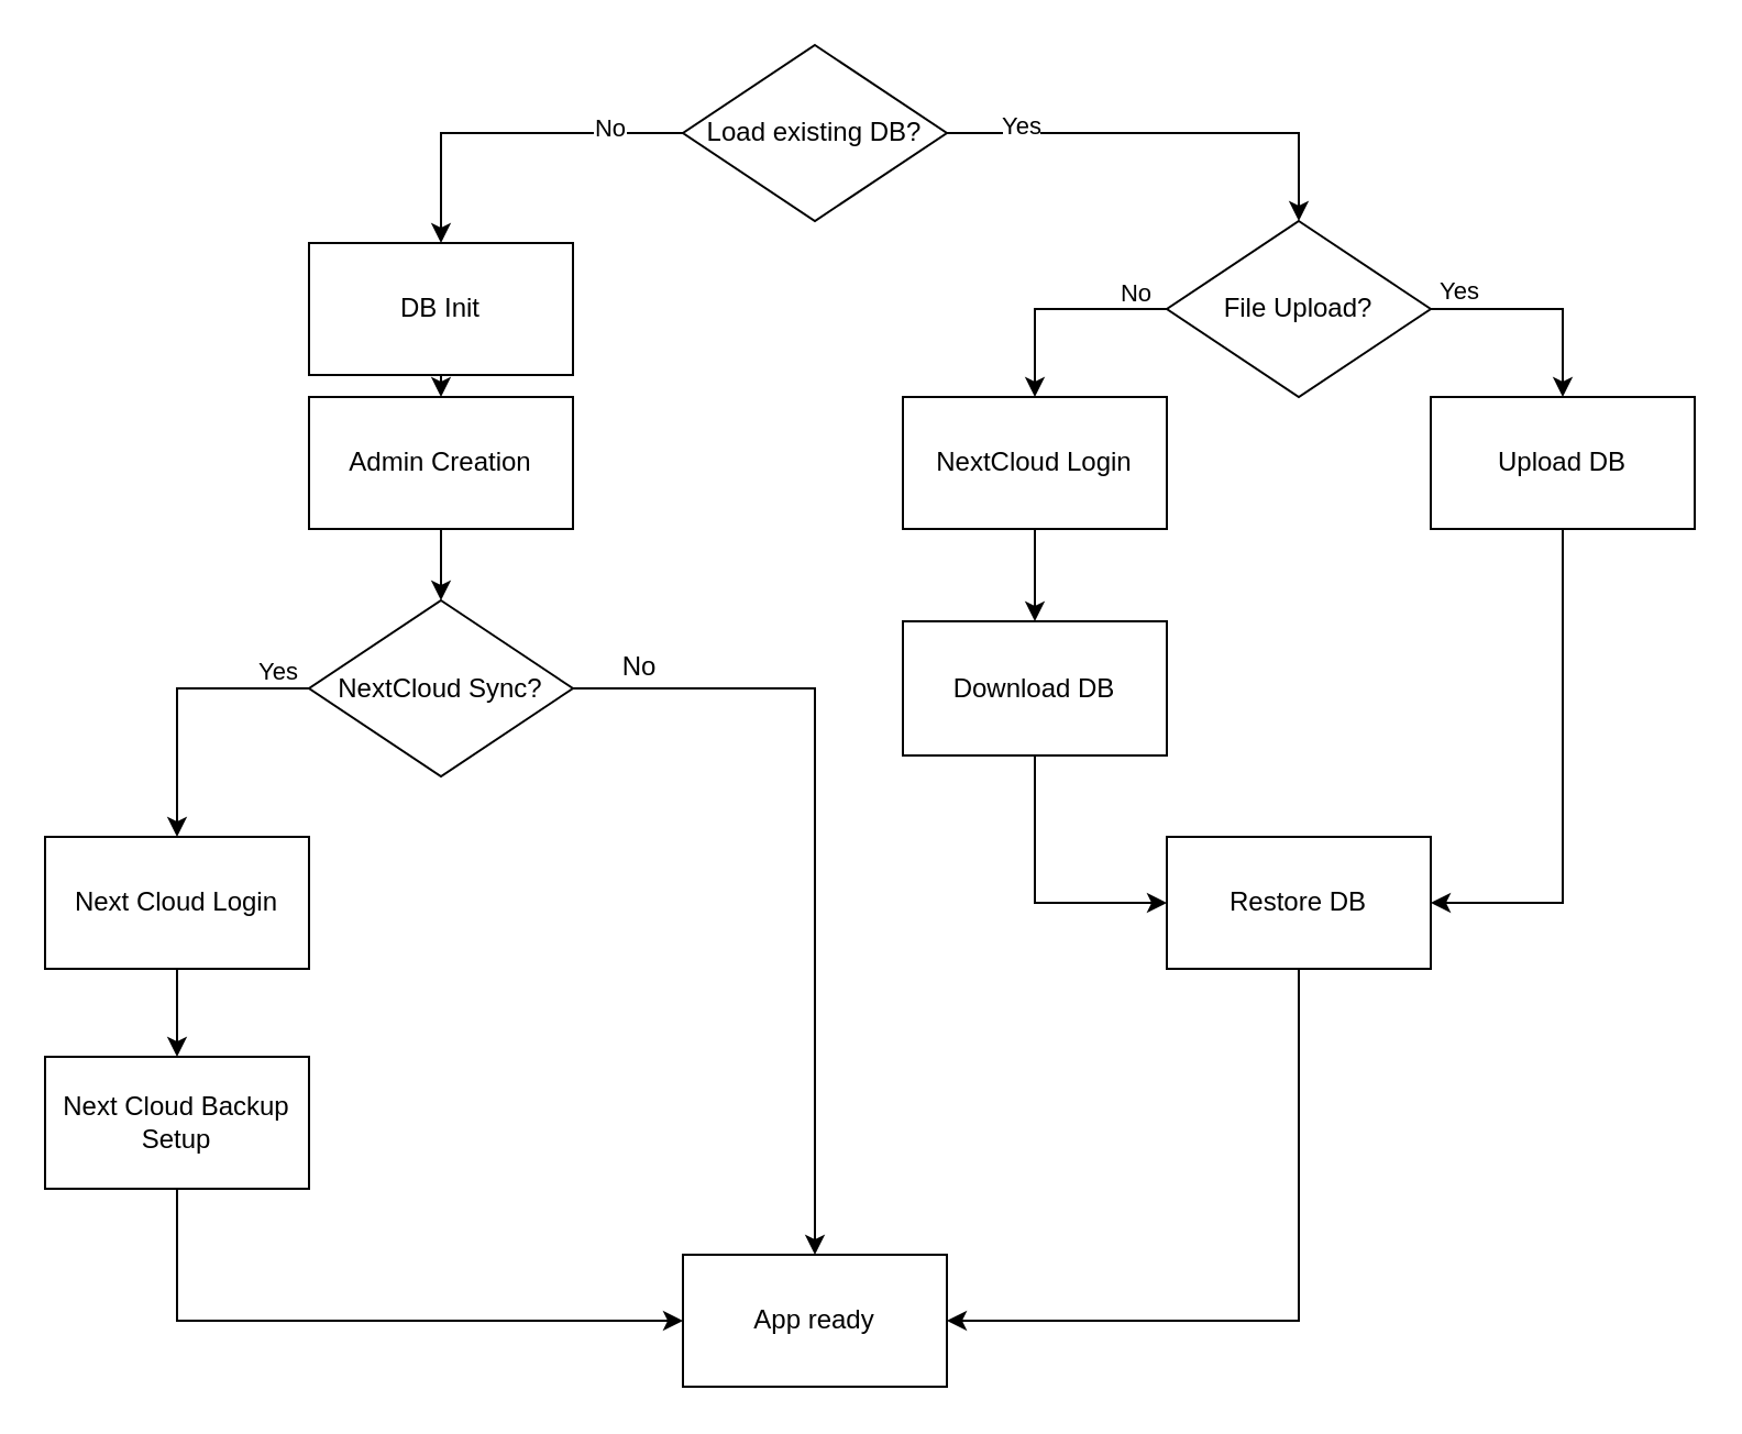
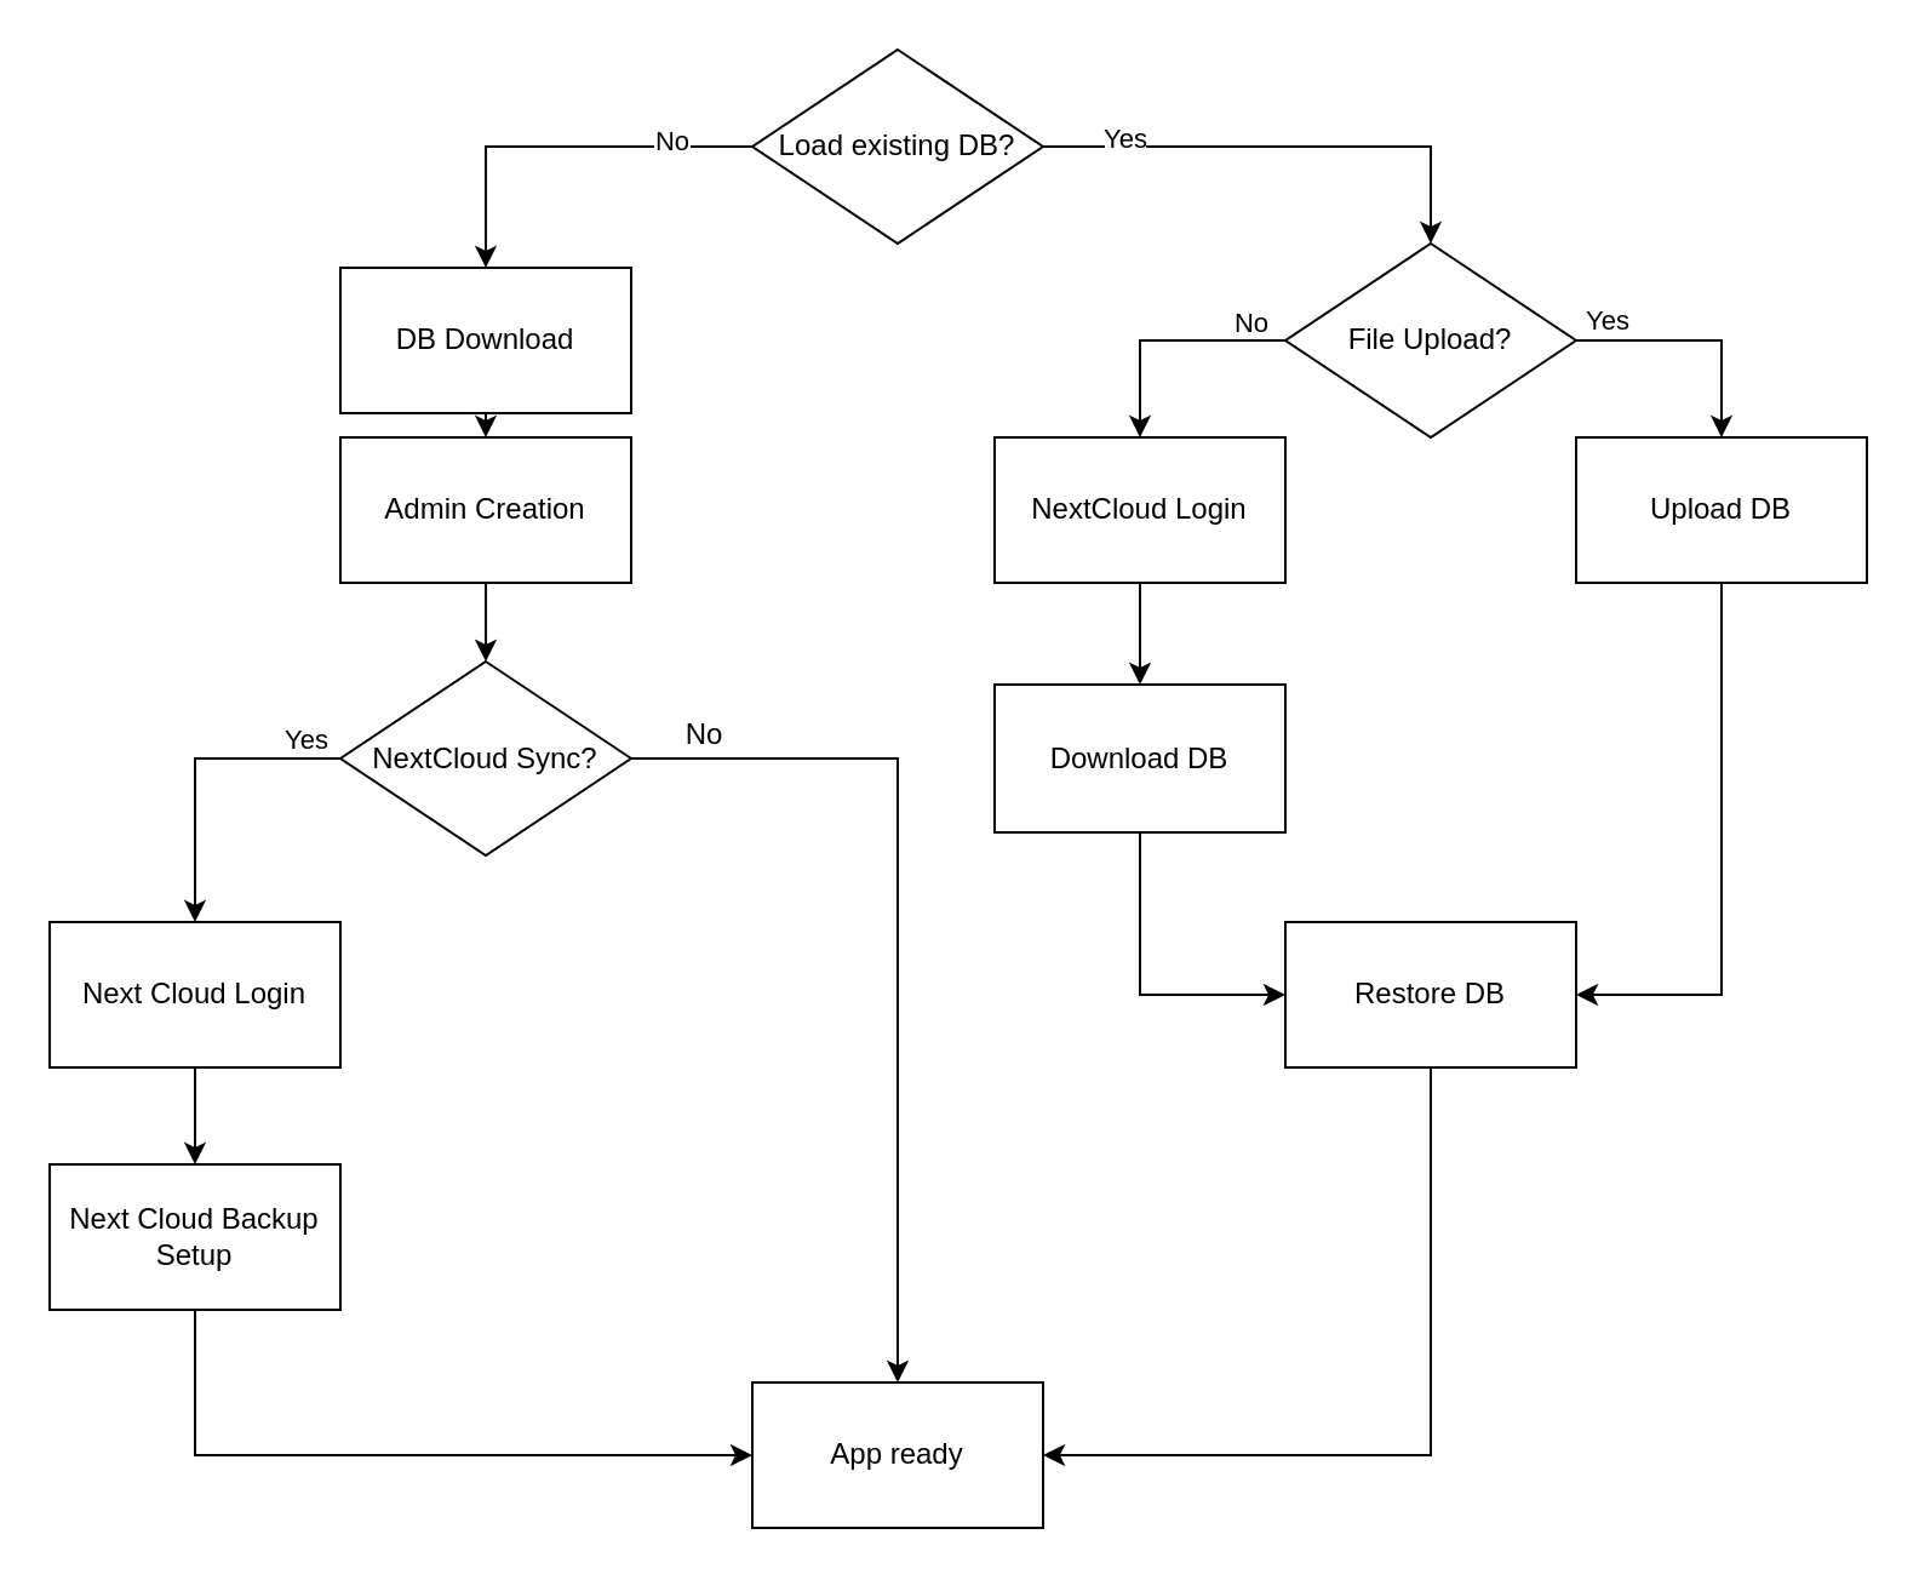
  <mxCell id="0" />
  <mxCell id="1" parent="0" />
  <mxCell id="2" style="edgeStyle=orthogonalEdgeStyle;rounded=0;orthogonalLoop=1;jettySize=auto;html=1;entryX=0.5;entryY=0;entryDx=0;entryDy=0;" edge="1" parent="1" source="6" target="11"><mxGeometry relative="1" as="geometry" /></mxCell>
  <mxCell id="3" value="Yes" style="edgeLabel;html=1;align=center;verticalAlign=middle;resizable=0;points=[];" vertex="1" connectable="0" parent="2"><mxGeometry x="-0.67" y="4" relative="1" as="geometry"><mxPoint as="offset" /></mxGeometry></mxCell>
  <mxCell id="4" style="edgeStyle=orthogonalEdgeStyle;rounded=0;orthogonalLoop=1;jettySize=auto;html=1;" edge="1" parent="1" source="6" target="22"><mxGeometry relative="1" as="geometry" /></mxCell>
  <mxCell id="5" value="No" style="edgeLabel;html=1;align=center;verticalAlign=middle;resizable=0;points=[];" vertex="1" connectable="0" parent="4"><mxGeometry x="-0.575" y="-3" relative="1" as="geometry"><mxPoint as="offset" /></mxGeometry></mxCell>
  <mxCell id="6" value="Load existing DB?" style="rhombus;whiteSpace=wrap;html=1;" vertex="1" parent="1"><mxGeometry x="310" y="20" width="120" height="80" as="geometry" /></mxCell>
  <mxCell id="7" style="edgeStyle=orthogonalEdgeStyle;rounded=0;orthogonalLoop=1;jettySize=auto;html=1;entryX=0.5;entryY=0;entryDx=0;entryDy=0;" edge="1" parent="1" source="11" target="15"><mxGeometry relative="1" as="geometry"><Array as="points"><mxPoint x="470" y="140" /></Array></mxGeometry></mxCell>
  <mxCell id="8" value="No" style="edgeLabel;html=1;align=center;verticalAlign=middle;resizable=0;points=[];" vertex="1" connectable="0" parent="7"><mxGeometry x="-0.26" relative="1" as="geometry"><mxPoint x="22" y="-8" as="offset" /></mxGeometry></mxCell>
  <mxCell id="9" style="edgeStyle=orthogonalEdgeStyle;rounded=0;orthogonalLoop=1;jettySize=auto;html=1;" edge="1" parent="1" source="11" target="13"><mxGeometry relative="1" as="geometry"><Array as="points"><mxPoint x="710" y="140" /></Array></mxGeometry></mxCell>
  <mxCell id="10" value="Yes" style="edgeLabel;html=1;align=center;verticalAlign=middle;resizable=0;points=[];" vertex="1" connectable="0" parent="9"><mxGeometry x="-0.32" y="4" relative="1" as="geometry"><mxPoint x="-22" y="-5" as="offset" /></mxGeometry></mxCell>
  <mxCell id="11" value="File Upload?" style="rhombus;whiteSpace=wrap;html=1;" vertex="1" parent="1"><mxGeometry x="530" y="100" width="120" height="80" as="geometry" /></mxCell>
  <mxCell id="12" style="edgeStyle=orthogonalEdgeStyle;rounded=0;orthogonalLoop=1;jettySize=auto;html=1;entryX=1;entryY=0.5;entryDx=0;entryDy=0;" edge="1" parent="1" source="13" target="19"><mxGeometry relative="1" as="geometry" /></mxCell>
  <mxCell id="13" value="Upload DB" style="rounded=0;whiteSpace=wrap;html=1;" vertex="1" parent="1"><mxGeometry x="650" y="180" width="120" height="60" as="geometry" /></mxCell>
  <mxCell id="14" style="edgeStyle=orthogonalEdgeStyle;rounded=0;orthogonalLoop=1;jettySize=auto;html=1;entryX=0.5;entryY=0;entryDx=0;entryDy=0;" edge="1" parent="1" source="15" target="17"><mxGeometry relative="1" as="geometry" /></mxCell>
  <mxCell id="15" value="NextCloud Login" style="rounded=0;whiteSpace=wrap;html=1;" vertex="1" parent="1"><mxGeometry x="410" y="180" width="120" height="60" as="geometry" /></mxCell>
  <mxCell id="16" style="edgeStyle=orthogonalEdgeStyle;rounded=0;orthogonalLoop=1;jettySize=auto;html=1;entryX=0;entryY=0.5;entryDx=0;entryDy=0;" edge="1" parent="1" source="17" target="19"><mxGeometry relative="1" as="geometry" /></mxCell>
  <mxCell id="17" value="Download DB" style="rounded=0;whiteSpace=wrap;html=1;" vertex="1" parent="1"><mxGeometry x="410" y="282" width="120" height="61" as="geometry" /></mxCell>
  <mxCell id="18" style="edgeStyle=orthogonalEdgeStyle;rounded=0;orthogonalLoop=1;jettySize=auto;html=1;entryX=1;entryY=0.5;entryDx=0;entryDy=0;" edge="1" parent="1" source="19" target="20"><mxGeometry relative="1" as="geometry"><Array as="points"><mxPoint x="590" y="600" /></Array></mxGeometry></mxCell>
  <mxCell id="19" value="Restore DB" style="rounded=0;whiteSpace=wrap;html=1;" vertex="1" parent="1"><mxGeometry x="530" y="380" width="120" height="60" as="geometry" /></mxCell>
  <mxCell id="20" value="App ready" style="rounded=0;whiteSpace=wrap;html=1;" vertex="1" parent="1"><mxGeometry x="310" y="570" width="120" height="60" as="geometry" /></mxCell>
  <mxCell id="21" style="edgeStyle=orthogonalEdgeStyle;rounded=0;orthogonalLoop=1;jettySize=auto;html=1;exitX=0.5;exitY=1;exitDx=0;exitDy=0;entryX=0.5;entryY=0;entryDx=0;entryDy=0;" edge="1" parent="1" source="22" target="24"><mxGeometry relative="1" as="geometry" /></mxCell>
- <mxCell id="22" value="DB Init" style="rounded=0;whiteSpace=wrap;html=1;" vertex="1" parent="1"><mxGeometry x="140" y="110" width="120" height="60" as="geometry" /></mxCell>
+ <mxCell id="22" value="DB Download" style="rounded=0;whiteSpace=wrap;html=1;" vertex="1" parent="1"><mxGeometry x="140" y="110" width="120" height="60" as="geometry" /></mxCell>
  <mxCell id="23" style="edgeStyle=orthogonalEdgeStyle;rounded=0;orthogonalLoop=1;jettySize=auto;html=1;entryX=0.5;entryY=0;entryDx=0;entryDy=0;" edge="1" parent="1" source="24" target="28"><mxGeometry relative="1" as="geometry" /></mxCell>
  <mxCell id="24" value="Admin Creation" style="rounded=0;whiteSpace=wrap;html=1;" vertex="1" parent="1"><mxGeometry x="140" y="180" width="120" height="60" as="geometry" /></mxCell>
  <mxCell id="25" style="edgeStyle=orthogonalEdgeStyle;rounded=0;orthogonalLoop=1;jettySize=auto;html=1;entryX=0.5;entryY=0;entryDx=0;entryDy=0;" edge="1" parent="1" source="28" target="30"><mxGeometry relative="1" as="geometry"><Array as="points"><mxPoint x="80" y="313" /></Array></mxGeometry></mxCell>
  <mxCell id="26" value="Yes" style="edgeLabel;html=1;align=center;verticalAlign=middle;resizable=0;points=[];" vertex="1" connectable="0" parent="25"><mxGeometry x="-0.765" y="4" relative="1" as="geometry"><mxPoint y="-12" as="offset" /></mxGeometry></mxCell>
  <mxCell id="27" style="edgeStyle=orthogonalEdgeStyle;rounded=0;orthogonalLoop=1;jettySize=auto;html=1;entryX=0.5;entryY=0;entryDx=0;entryDy=0;" edge="1" parent="1" source="28" target="20"><mxGeometry relative="1" as="geometry" /></mxCell>
  <mxCell id="28" value="NextCloud Sync?" style="rhombus;whiteSpace=wrap;html=1;" vertex="1" parent="1"><mxGeometry x="140" y="272.5" width="120" height="80" as="geometry" /></mxCell>
  <mxCell id="29" style="edgeStyle=orthogonalEdgeStyle;rounded=0;orthogonalLoop=1;jettySize=auto;html=1;entryX=0.5;entryY=0;entryDx=0;entryDy=0;" edge="1" parent="1" source="30" target="32"><mxGeometry relative="1" as="geometry" /></mxCell>
  <mxCell id="30" value="Next Cloud Login" style="rounded=0;whiteSpace=wrap;html=1;" vertex="1" parent="1"><mxGeometry x="20" y="380" width="120" height="60" as="geometry" /></mxCell>
  <mxCell id="31" style="edgeStyle=orthogonalEdgeStyle;rounded=0;orthogonalLoop=1;jettySize=auto;html=1;entryX=0;entryY=0.5;entryDx=0;entryDy=0;" edge="1" parent="1" source="32" target="20"><mxGeometry relative="1" as="geometry"><mxPoint x="270" y="610" as="targetPoint" /><Array as="points"><mxPoint x="80" y="600" /></Array></mxGeometry></mxCell>
  <mxCell id="32" value="Next Cloud Backup Setup" style="rounded=0;whiteSpace=wrap;html=1;" vertex="1" parent="1"><mxGeometry x="20" y="480" width="120" height="60" as="geometry" /></mxCell>
  <mxCell id="33" value="No" style="text;html=1;align=center;verticalAlign=middle;resizable=0;points=[];autosize=1;strokeColor=none;fillColor=none;" vertex="1" parent="1"><mxGeometry x="270" y="288" width="40" height="30" as="geometry" /></mxCell>
